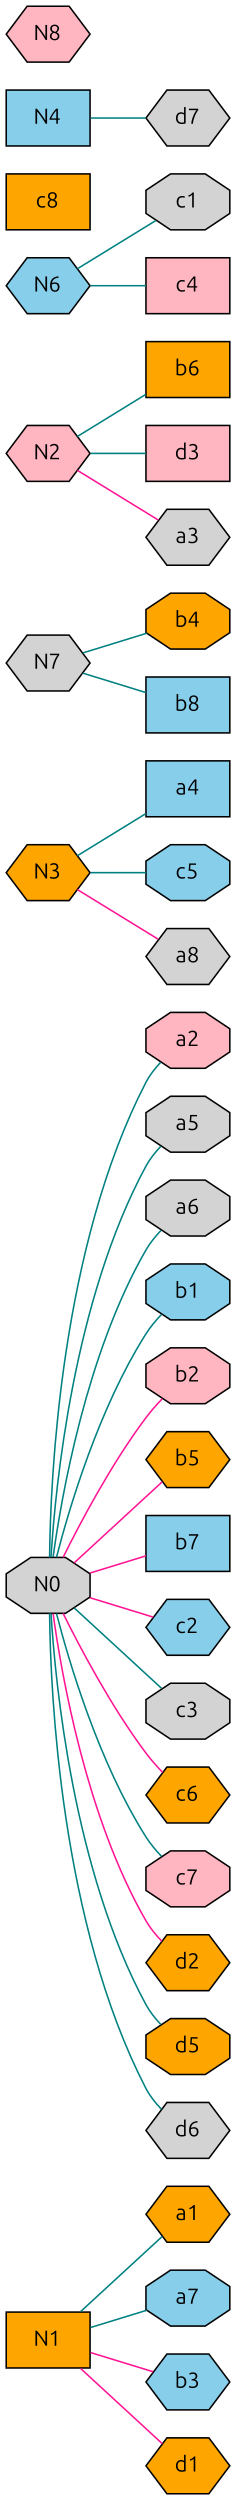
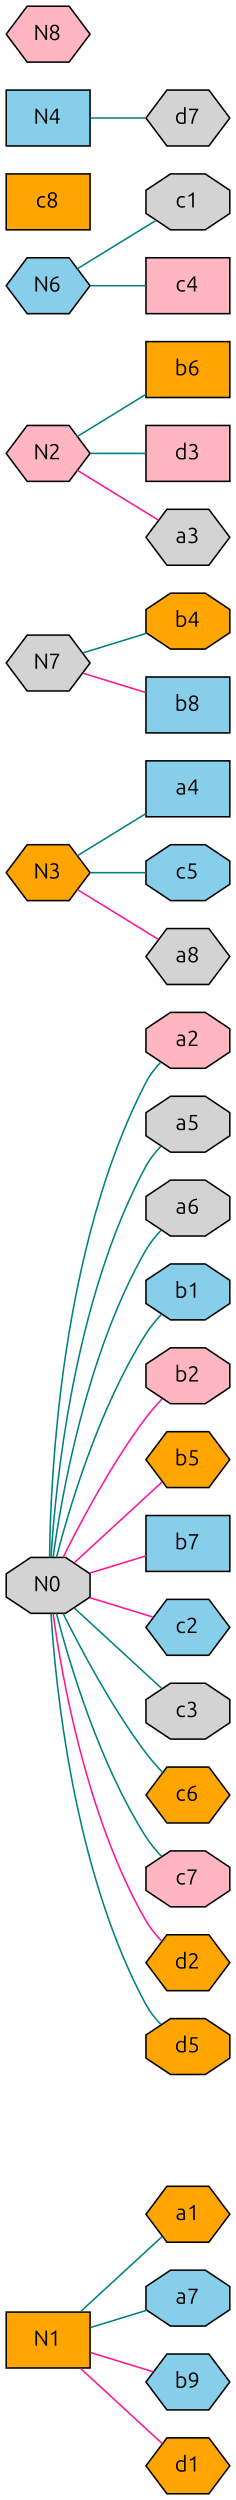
  graph {
    fontname=Ubuntu
    rankdir=LR
    node [fillcolor=orange fontname=Ubuntu shape=hexagon style=filled]
    edge [color=teal fontname=Ubuntu]
    a1
    a2 [fillcolor=lightpink shape=octagon]
    a4 [fillcolor=skyblue shape=box]
    a5 [fillcolor=lightgrey shape=octagon]
    a6 [fillcolor=lightgrey shape=octagon]
    a7 [fillcolor=skyblue shape=octagon]
    b1 [fillcolor=skyblue shape=octagon]
    b2 [fillcolor=lightpink shape=octagon]
-   b3 [fillcolor=skyblue]
+   b3 [fillcolor=skyblue label=b9]
    b4 [shape=octagon]
    b5
    b6 [shape=box]
    b7 [fillcolor=skyblue shape=box]
    b8 [fillcolor=skyblue shape=box]
    c1 [fillcolor=lightgrey shape=octagon]
    c2 [fillcolor=skyblue]
    c3 [fillcolor=lightgrey shape=octagon]
    c4 [fillcolor=lightpink shape=box]
    c5 [fillcolor=skyblue shape=octagon]
    c6
    c7 [fillcolor=lightpink shape=octagon]
    c8 [shape=box]
    d1
    d2
    d3 [fillcolor=lightpink shape=box]
    d5 [shape=octagon]
    N0 [fillcolor=lightgrey shape=octagon type=net]
-   d6 [fillcolor=lightgrey]
    N1 [shape=box type=net]
    N2 [fillcolor=lightpink type=net]
    a3 [fillcolor=lightgrey]
    N3 [type=net]
    a8 [fillcolor=lightgrey]
    N4 [fillcolor=skyblue shape=box type=net]
    d7 [fillcolor=lightgrey]
    n36 [fillcolor=lightpink label=N8 type=net]
    N6 [fillcolor=skyblue type=net]
    N7 [fillcolor=lightgrey type=net]
    N0 -- a2
    N0 -- a5
    N0 -- a6
    N0 -- b1
    N0 -- b2 [color=deeppink]
    N0 -- b5 [color=deeppink]
    N0 -- b7 [color=deeppink]
    N0 -- c2 [color=deeppink]
    N0 -- c3
-   N0 -- c6 [color=deeppink]
+   N0 -- c6
    N0 -- c7
    N0 -- d2 [color=deeppink]
    N0 -- d5
-   N0 -- d6
    N1 -- a1
    N1 -- a7
    N1 -- b3 [color=deeppink]
    N1 -- d1 [color=deeppink]
    N2 -- b6
    N2 -- d3
    N2 -- a3 [color=deeppink]
    N3 -- a4
    N3 -- c5
    N3 -- a8 [color=deeppink]
    N4 -- d7
    N6 -- c1
    N6 -- c4
    N7 -- b4
-   N7 -- b8
+   N7 -- b8 [color=deeppink]
  }
